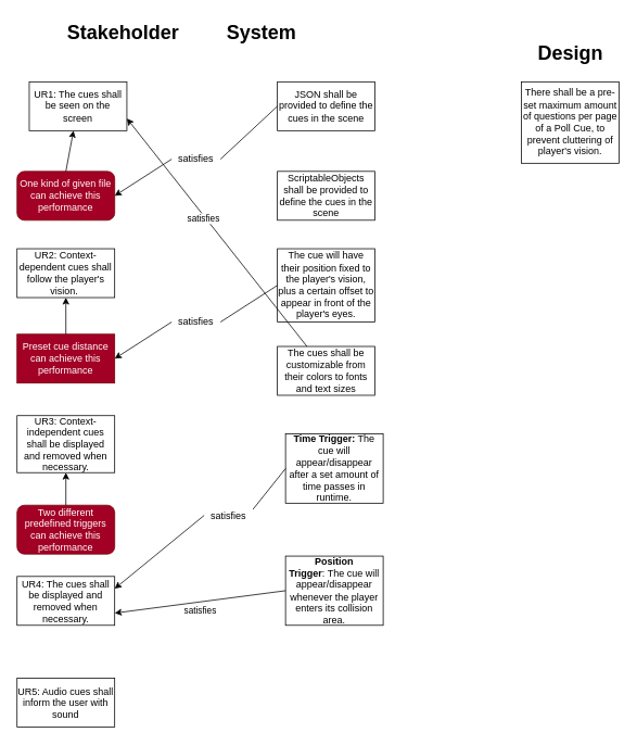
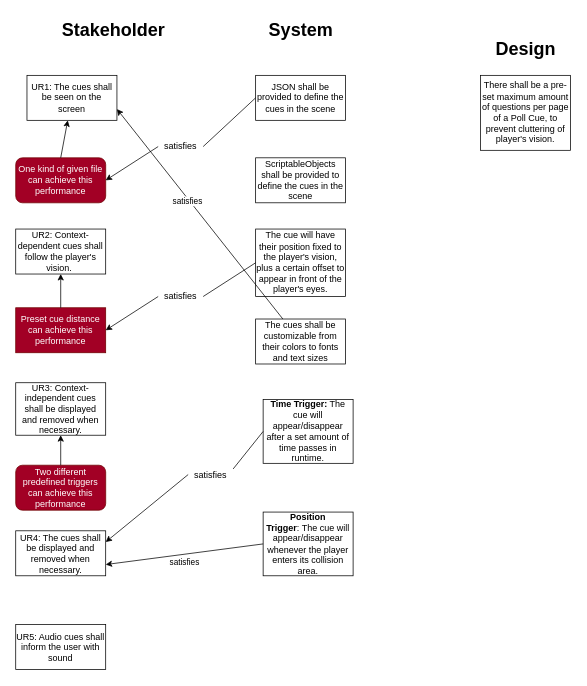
  <mxCell id="0" />
  <mxCell id="1" parent="0" />
  <mxCell id="2" value="Stakeholder" style="text;strokeColor=none;fillColor=none;html=1;fontSize=24;fontStyle=1;verticalAlign=middle;align=center;" parent="1" vertex="1"><mxGeometry x="100" y="20" width="100" height="40" as="geometry" /></mxCell>
- <mxCell id="3" value="System" style="text;strokeColor=none;fillColor=none;html=1;fontSize=24;fontStyle=1;verticalAlign=middle;align=center;" parent="1" vertex="1"><mxGeometry x="270" y="20" width="100" height="40" as="geometry" /></mxCell>
+ <mxCell id="3" value="System" style="text;strokeColor=none;fillColor=none;html=1;fontSize=24;fontStyle=1;verticalAlign=middle;align=center;" parent="1" vertex="1"><mxGeometry x="350" y="20" width="100" height="40" as="geometry" /></mxCell>
  <mxCell id="4" value="Design" style="text;strokeColor=none;fillColor=none;html=1;fontSize=24;fontStyle=1;verticalAlign=middle;align=center;" parent="1" vertex="1"><mxGeometry x="650" y="45" width="100" height="40" as="geometry" /></mxCell>
  <mxCell id="5" value="UR1: The cues shall be seen on the screen" style="rounded=0;whiteSpace=wrap;html=1;" parent="1" vertex="1"><mxGeometry x="35" y="100" width="120" height="60" as="geometry" /></mxCell>
  <mxCell id="6" value="JSON shall be provided to define the cues in the scene" style="rounded=0;whiteSpace=wrap;html=1;" parent="1" vertex="1"><mxGeometry x="340" y="100" width="120" height="60" as="geometry" /></mxCell>
  <mxCell id="7" value="There shall be a pre-set maximum amount of questions per page of a Poll Cue, to prevent cluttering of player's vision." style="rounded=0;whiteSpace=wrap;html=1;" parent="1" vertex="1"><mxGeometry x="640" y="100" width="120" height="100" as="geometry" /></mxCell>
  <mxCell id="8" value="One kind of given file can achieve this performance" style="rounded=1;whiteSpace=wrap;html=1;fillColor=#a20025;fontColor=#ffffff;strokeColor=#6F0000;" parent="1" vertex="1"><mxGeometry x="20" y="210" width="120" height="60" as="geometry" /></mxCell>
  <mxCell id="9" value="" style="endArrow=classic;html=1;" parent="1" target="5" edge="1"><mxGeometry width="50" height="50" relative="1" as="geometry"><mxPoint x="80" y="210" as="sourcePoint" /><mxPoint x="130" y="160" as="targetPoint" /></mxGeometry></mxCell>
  <mxCell id="10" value="" style="endArrow=classic;html=1;exitX=0;exitY=0.5;exitDx=0;exitDy=0;entryX=1;entryY=0.5;entryDx=0;entryDy=0;startArrow=none;" parent="1" source="31" target="8" edge="1"><mxGeometry width="50" height="50" relative="1" as="geometry"><mxPoint x="220" y="200" as="sourcePoint" /><mxPoint x="270" y="150" as="targetPoint" /></mxGeometry></mxCell>
  <mxCell id="11" value="The cue will have their position fixed to the player's vision, plus a certain offset to appear in front of the player's eyes." style="rounded=0;whiteSpace=wrap;html=1;" parent="1" vertex="1"><mxGeometry x="340" y="305" width="120" height="90" as="geometry" /></mxCell>
  <mxCell id="12" style="edgeStyle=none;html=1;entryX=1;entryY=0.75;entryDx=0;entryDy=0;" edge="1" parent="1" source="14" target="5"><mxGeometry relative="1" as="geometry" /></mxCell>
  <mxCell id="13" value="satisfies" style="edgeLabel;html=1;align=center;verticalAlign=middle;resizable=0;points=[];" vertex="1" connectable="0" parent="12"><mxGeometry x="0.14" y="3" relative="1" as="geometry"><mxPoint as="offset" /></mxGeometry></mxCell>
  <mxCell id="14" value="&lt;span&gt;The cues shall be customizable from their colors to fonts and text sizes&lt;/span&gt;" style="rounded=0;whiteSpace=wrap;html=1;" parent="1" vertex="1"><mxGeometry x="340" y="425" width="120" height="60" as="geometry" /></mxCell>
  <mxCell id="15" value="UR2: Context-dependent cues shall follow the player's vision.&amp;nbsp;" style="rounded=0;whiteSpace=wrap;html=1;" parent="1" vertex="1"><mxGeometry x="20" y="305" width="120" height="60" as="geometry" /></mxCell>
  <mxCell id="16" value="UR3: Context-independent cues shall be displayed and removed when necessary." style="rounded=0;whiteSpace=wrap;html=1;" parent="1" vertex="1"><mxGeometry x="20" y="510" width="120" height="70" as="geometry" /></mxCell>
  <mxCell id="17" value="Preset cue distance can achieve this performance" style="whiteSpace=wrap;html=1;fillColor=#a20025;fontColor=#ffffff;strokeColor=#6F0000;rounded=0;" parent="1" vertex="1"><mxGeometry x="20" y="410" width="120" height="60" as="geometry" /></mxCell>
  <mxCell id="18" value="Two different predefined triggers can achieve this performance" style="rounded=1;whiteSpace=wrap;html=1;fillColor=#a20025;fontColor=#ffffff;strokeColor=#6F0000;" parent="1" vertex="1"><mxGeometry x="20" y="620" width="120" height="60" as="geometry" /></mxCell>
  <mxCell id="19" value="" style="endArrow=classic;html=1;exitX=0;exitY=0.5;exitDx=0;exitDy=0;entryX=1;entryY=0.5;entryDx=0;entryDy=0;startArrow=none;" parent="1" source="29" target="17" edge="1"><mxGeometry width="50" height="50" relative="1" as="geometry"><mxPoint x="330" y="460" as="sourcePoint" /><mxPoint x="380" y="410" as="targetPoint" /></mxGeometry></mxCell>
  <mxCell id="20" value="&lt;b&gt;Time Trigger:&lt;/b&gt; The cue will appear/disappear after a set amount of time passes in runtime." style="rounded=0;whiteSpace=wrap;html=1;" parent="1" vertex="1"><mxGeometry x="350" y="532.5" width="120" height="85" as="geometry" /></mxCell>
  <mxCell id="21" value="" style="endArrow=classic;html=1;entryX=0.5;entryY=1;entryDx=0;entryDy=0;exitX=0.5;exitY=0;exitDx=0;exitDy=0;" parent="1" source="17" target="15" edge="1"><mxGeometry width="50" height="50" relative="1" as="geometry"><mxPoint x="330" y="490" as="sourcePoint" /><mxPoint x="380" y="440" as="targetPoint" /></mxGeometry></mxCell>
  <mxCell id="22" value="&lt;b&gt;Position Trigger&lt;/b&gt;:&lt;b&gt;&amp;nbsp;&lt;/b&gt;The cue will appear/disappear whenever the player enters its collision area." style="rounded=0;whiteSpace=wrap;html=1;" parent="1" vertex="1"><mxGeometry x="350" y="682.5" width="120" height="85" as="geometry" /></mxCell>
  <mxCell id="23" value="" style="endArrow=classic;html=1;exitX=0.5;exitY=0;exitDx=0;exitDy=0;entryX=0.5;entryY=1;entryDx=0;entryDy=0;" parent="1" source="18" target="16" edge="1"><mxGeometry width="50" height="50" relative="1" as="geometry"><mxPoint x="150" y="780" as="sourcePoint" /><mxPoint x="380" y="640" as="targetPoint" /></mxGeometry></mxCell>
  <mxCell id="24" value="" style="endArrow=classic;html=1;entryX=1;entryY=0.25;entryDx=0;entryDy=0;startArrow=none;exitX=0;exitY=0.5;exitDx=0;exitDy=0;" parent="1" source="34" target="28" edge="1"><mxGeometry width="50" height="50" relative="1" as="geometry"><mxPoint x="290" y="600" as="sourcePoint" /><mxPoint x="380" y="610" as="targetPoint" /></mxGeometry></mxCell>
  <mxCell id="25" value="" style="endArrow=classic;html=1;entryX=1;entryY=0.75;entryDx=0;entryDy=0;exitX=0;exitY=0.5;exitDx=0;exitDy=0;" parent="1" source="22" target="28" edge="1"><mxGeometry width="50" height="50" relative="1" as="geometry"><mxPoint x="330" y="650" as="sourcePoint" /><mxPoint x="380" y="600" as="targetPoint" /></mxGeometry></mxCell>
  <mxCell id="26" value="satisfies" style="edgeLabel;html=1;align=center;verticalAlign=middle;resizable=0;points=[];" parent="25" connectable="0" vertex="1"><mxGeometry x="0.184" relative="1" as="geometry"><mxPoint x="18" y="7" as="offset" /></mxGeometry></mxCell>
  <mxCell id="27" value="ScriptableObjects shall be provided to define the cues in the scene" style="rounded=0;whiteSpace=wrap;html=1;" parent="1" vertex="1"><mxGeometry x="340" y="210" width="120" height="60" as="geometry" /></mxCell>
  <mxCell id="28" value="UR4: The&amp;nbsp;cues shall be displayed and removed when necessary." style="rounded=0;whiteSpace=wrap;html=1;" parent="1" vertex="1"><mxGeometry x="20" y="707.5" width="120" height="60" as="geometry" /></mxCell>
  <mxCell id="29" value="satisfies" style="text;html=1;strokeColor=none;fillColor=none;align=center;verticalAlign=middle;whiteSpace=wrap;rounded=0;" parent="1" vertex="1"><mxGeometry x="210" y="380" width="60" height="30" as="geometry" /></mxCell>
  <mxCell id="30" value="" style="endArrow=none;html=1;exitX=0;exitY=0.5;exitDx=0;exitDy=0;entryX=1;entryY=0.5;entryDx=0;entryDy=0;" parent="1" source="11" target="29" edge="1"><mxGeometry width="50" height="50" relative="1" as="geometry"><mxPoint x="340" y="350" as="sourcePoint" /><mxPoint x="140" y="440" as="targetPoint" /></mxGeometry></mxCell>
  <mxCell id="31" value="satisfies" style="text;html=1;strokeColor=none;fillColor=none;align=center;verticalAlign=middle;whiteSpace=wrap;rounded=0;" parent="1" vertex="1"><mxGeometry x="210" y="180" width="60" height="30" as="geometry" /></mxCell>
  <mxCell id="32" value="" style="endArrow=none;html=1;exitX=0;exitY=0.5;exitDx=0;exitDy=0;entryX=1;entryY=0.5;entryDx=0;entryDy=0;" parent="1" source="6" target="31" edge="1"><mxGeometry width="50" height="50" relative="1" as="geometry"><mxPoint x="340" y="130" as="sourcePoint" /><mxPoint x="140" y="240" as="targetPoint" /></mxGeometry></mxCell>
  <mxCell id="33" value="UR5: Audio cues shall inform the user with sound" style="rounded=0;whiteSpace=wrap;html=1;" parent="1" vertex="1"><mxGeometry x="20" y="832.5" width="120" height="60" as="geometry" /></mxCell>
  <mxCell id="34" value="satisfies" style="text;html=1;strokeColor=none;fillColor=none;align=center;verticalAlign=middle;whiteSpace=wrap;rounded=0;" parent="1" vertex="1"><mxGeometry x="250" y="617.5" width="60" height="30" as="geometry" /></mxCell>
  <mxCell id="35" value="" style="endArrow=none;html=1;entryX=1;entryY=0.25;entryDx=0;entryDy=0;startArrow=none;exitX=0;exitY=0.5;exitDx=0;exitDy=0;" edge="1" parent="1" source="20" target="34"><mxGeometry width="50" height="50" relative="1" as="geometry"><mxPoint x="350" y="575" as="sourcePoint" /><mxPoint x="140" y="722.5" as="targetPoint" /></mxGeometry></mxCell>
